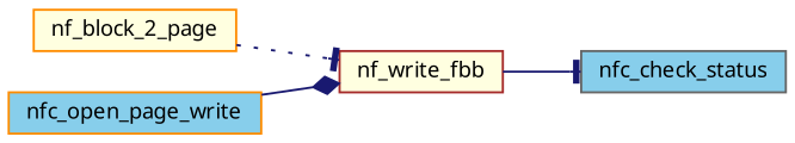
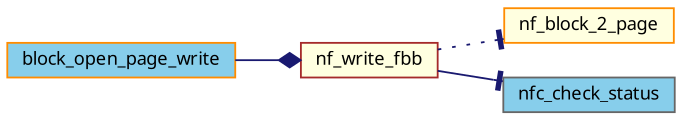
  digraph {
    rankdir=LR
    node [color=darkorange fillcolor=lightyellow fontname="FreeSans.ttf" fontsize=10 shape=record style=filled]
    edge [arrowhead=tee color=midnightblue fontname="FreeSans.ttf" fontsize=10 labelfontname="FreeSans.ttf" labelfontsize=10 style=solid]
    n1 [color=brown fontcolor=black height=0.2 label=nf_write_fbb width=0.4]
    n2 [height=0.2 label=nf_block_2_page width=0.4]
    n3 [color=gray40 fillcolor=skyblue height=0.2 label=nfc_check_status width=0.4]
-   n4 [fillcolor=skyblue height=0.2 label=nfc_open_page_write width=0.4]
-   n2 -> n1 [style=dotted]
+   n4 [fillcolor=skyblue height=0.2 label=block_open_page_write width=0.4]
+   n1 -> n2 [style=dotted]
    n1 -> n3
    n4 -> n1 [arrowhead=diamond]
  }
